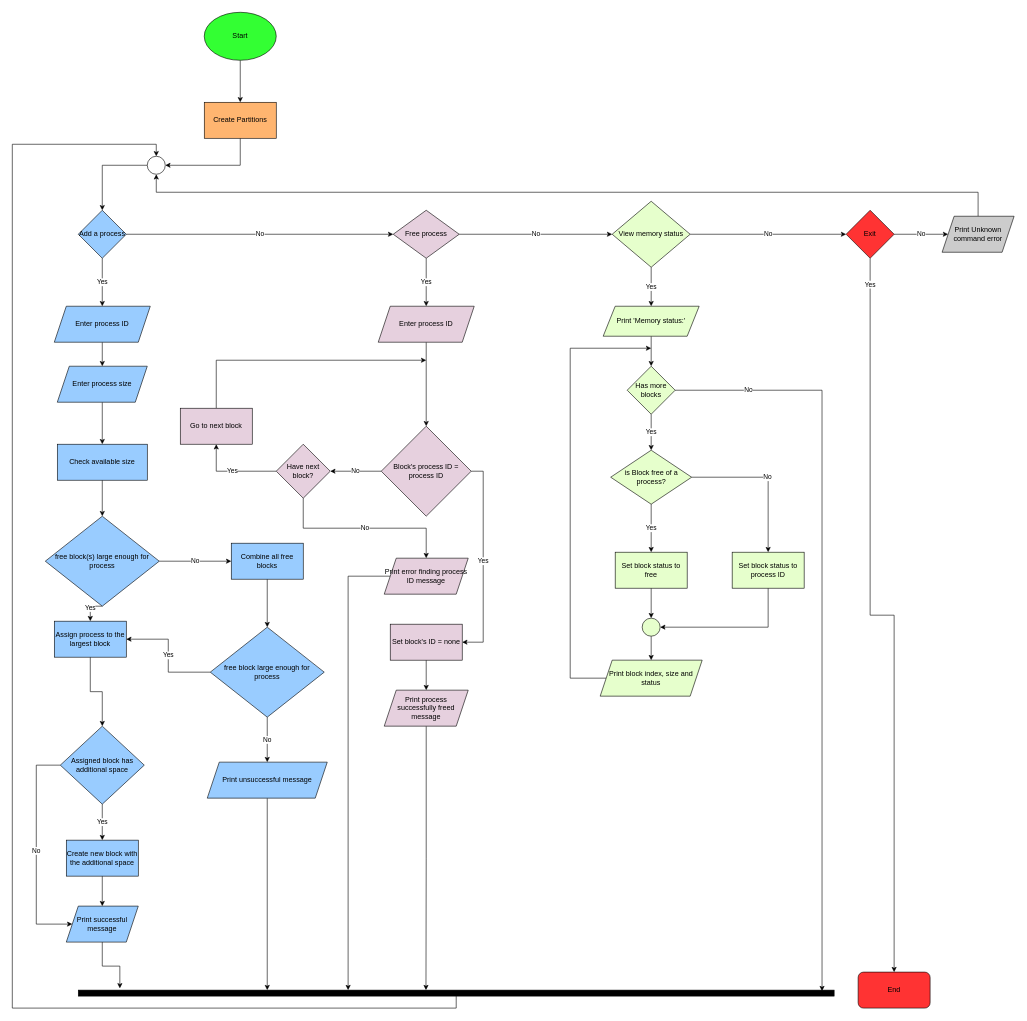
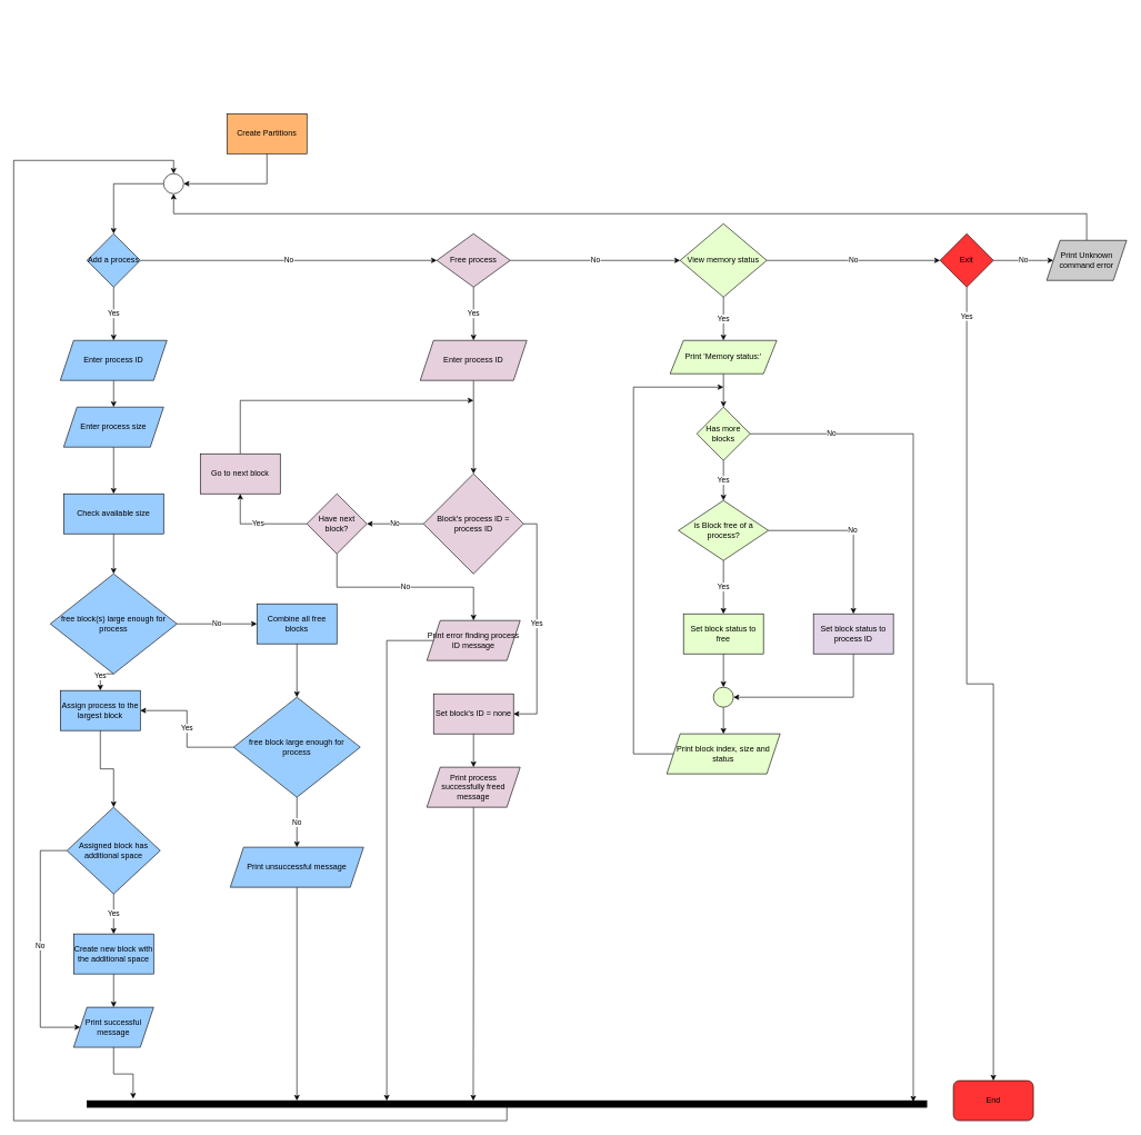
  <mxCell id="0" />
  <mxCell id="1" parent="0" />
  <mxCell id="2" value="No" style="edgeStyle=orthogonalEdgeStyle;rounded=0;orthogonalLoop=1;jettySize=auto;html=1;exitX=1;exitY=0.5;exitDx=0;exitDy=0;entryX=0;entryY=0.5;entryDx=0;entryDy=0;" edge="1" parent="1" source="3" target="11"><mxGeometry relative="1" as="geometry" /></mxCell>
  <mxCell id="3" value="Add a process" style="rhombus;whiteSpace=wrap;html=1;fillColor=#99CCFF;" vertex="1" parent="1"><mxGeometry x="130" y="350" width="80" height="80" as="geometry" /></mxCell>
  <mxCell id="4" style="edgeStyle=orthogonalEdgeStyle;rounded=0;orthogonalLoop=1;jettySize=auto;html=1;exitX=0.5;exitY=1;exitDx=0;exitDy=0;entryX=0.5;entryY=0;entryDx=0;entryDy=0;fillColor=#99CCFF;" edge="1" parent="1" source="5" target="7"><mxGeometry relative="1" as="geometry" /></mxCell>
  <mxCell id="5" value="Enter process ID" style="shape=parallelogram;perimeter=parallelogramPerimeter;whiteSpace=wrap;html=1;fixedSize=1;fillColor=#99CCFF;" vertex="1" parent="1"><mxGeometry x="90" y="510" width="160" height="60" as="geometry" /></mxCell>
  <mxCell id="6" style="edgeStyle=orthogonalEdgeStyle;rounded=0;orthogonalLoop=1;jettySize=auto;html=1;exitX=0.5;exitY=1;exitDx=0;exitDy=0;entryX=0.5;entryY=0;entryDx=0;entryDy=0;fillColor=#99CCFF;" edge="1" parent="1" source="7" target="19"><mxGeometry relative="1" as="geometry" /></mxCell>
  <mxCell id="7" value="Enter process size" style="shape=parallelogram;perimeter=parallelogramPerimeter;whiteSpace=wrap;html=1;fixedSize=1;fillColor=#99CCFF;" vertex="1" parent="1"><mxGeometry x="95" y="610" width="150" height="60" as="geometry" /></mxCell>
  <mxCell id="8" value="Yes" style="endArrow=classic;html=1;exitX=0.5;exitY=1;exitDx=0;exitDy=0;edgeStyle=orthogonalEdgeStyle;entryX=0.5;entryY=0;entryDx=0;entryDy=0;fillColor=#99CCFF;" edge="1" parent="1" source="3" target="5"><mxGeometry width="50" height="50" relative="1" as="geometry"><mxPoint y="420" as="sourcePoint" x="20" /><mxPoint x="70" y="370" as="targetPoint" /></mxGeometry></mxCell>
  <mxCell id="9" value="Yes" style="edgeStyle=orthogonalEdgeStyle;rounded=0;orthogonalLoop=1;jettySize=auto;html=1;exitX=0.5;exitY=1;exitDx=0;exitDy=0;entryX=0.5;entryY=0;entryDx=0;entryDy=0;" edge="1" parent="1" source="11" target="13"><mxGeometry relative="1" as="geometry" /></mxCell>
  <mxCell id="10" value="No" style="edgeStyle=orthogonalEdgeStyle;rounded=0;orthogonalLoop=1;jettySize=auto;html=1;exitX=1;exitY=0.5;exitDx=0;exitDy=0;entryX=0;entryY=0.5;entryDx=0;entryDy=0;fillColor=#E6D0DE;" edge="1" parent="1" source="11" target="57"><mxGeometry relative="1" as="geometry" /></mxCell>
  <mxCell id="11" value="Free process" style="rhombus;whiteSpace=wrap;html=1;fillColor=#E6D0DE;" vertex="1" parent="1"><mxGeometry x="655" y="350" width="110" height="80" as="geometry" /></mxCell>
  <mxCell id="12" style="edgeStyle=orthogonalEdgeStyle;rounded=0;orthogonalLoop=1;jettySize=auto;html=1;exitX=0.5;exitY=1;exitDx=0;exitDy=0;entryX=0.5;entryY=0;entryDx=0;entryDy=0;fillColor=#99CCFF;" edge="1" parent="1" source="13" target="41"><mxGeometry relative="1" as="geometry" /></mxCell>
  <mxCell id="13" value="Enter process ID" style="shape=parallelogram;perimeter=parallelogramPerimeter;whiteSpace=wrap;html=1;fixedSize=1;fillColor=#E6D0DE;" vertex="1" parent="1"><mxGeometry x="630" y="510" width="160" height="60" as="geometry" /></mxCell>
  <mxCell id="14" style="edgeStyle=orthogonalEdgeStyle;rounded=0;orthogonalLoop=1;jettySize=auto;html=1;exitX=0.5;exitY=1;exitDx=0;exitDy=0;entryX=1;entryY=0.5;entryDx=0;entryDy=0;fillColor=#E6FFCC;" edge="1" parent="1" source="15" target="81"><mxGeometry relative="1" as="geometry" /></mxCell>
  <mxCell id="15" value="Create Partitions" style="rounded=0;whiteSpace=wrap;html=1;fillColor=#FFB570;" vertex="1" parent="1"><mxGeometry x="340" width="120" height="60" as="geometry" y="170" /></mxCell>
- <mxCell id="16" style="edgeStyle=orthogonalEdgeStyle;rounded=0;orthogonalLoop=1;jettySize=auto;html=1;exitX=0.5;exitY=1;exitDx=0;exitDy=0;entryX=0.5;entryY=0;entryDx=0;entryDy=0;" edge="1" parent="1" source="17" target="15"><mxGeometry relative="1" as="geometry" /></mxCell>
- <mxCell id="17" value="Start" style="ellipse;whiteSpace=wrap;html=1;fillColor=#33FF33;" vertex="1" parent="1"><mxGeometry x="340" y="20" width="120" height="80" as="geometry" /></mxCell>
  <mxCell id="18" style="edgeStyle=orthogonalEdgeStyle;rounded=0;orthogonalLoop=1;jettySize=auto;html=1;exitX=0.5;exitY=1;exitDx=0;exitDy=0;entryX=0.5;entryY=0;entryDx=0;entryDy=0;" edge="1" parent="1" source="19" target="22"><mxGeometry relative="1" as="geometry" /></mxCell>
  <mxCell id="19" value="Check available size" style="rounded=0;whiteSpace=wrap;html=1;fillColor=#99CCFF;" vertex="1" parent="1"><mxGeometry x="95" y="740" width="150" height="60" as="geometry" /></mxCell>
  <mxCell id="20" value="Yes" style="edgeStyle=orthogonalEdgeStyle;rounded=0;orthogonalLoop=1;jettySize=auto;html=1;exitX=0.5;exitY=1;exitDx=0;exitDy=0;entryX=0.5;entryY=0;entryDx=0;entryDy=0;fillColor=#99CCFF;" edge="1" parent="1" source="22" target="24"><mxGeometry relative="1" as="geometry" /></mxCell>
  <mxCell id="21" value="No" style="edgeStyle=orthogonalEdgeStyle;rounded=0;orthogonalLoop=1;jettySize=auto;html=1;exitX=1;exitY=0.5;exitDx=0;exitDy=0;entryX=0;entryY=0.5;entryDx=0;entryDy=0;fillColor=#99CCFF;" edge="1" parent="1" source="22" target="33"><mxGeometry relative="1" as="geometry" /></mxCell>
  <mxCell id="22" value="free block(s) large enough for process" style="rhombus;whiteSpace=wrap;html=1;fillColor=#99CCFF;" vertex="1" parent="1"><mxGeometry x="75" y="860" width="190" height="150" as="geometry" /></mxCell>
  <mxCell id="23" style="edgeStyle=orthogonalEdgeStyle;rounded=0;orthogonalLoop=1;jettySize=auto;html=1;exitX=0.5;exitY=1;exitDx=0;exitDy=0;entryX=0.5;entryY=0;entryDx=0;entryDy=0;fillColor=#99CCFF;" edge="1" parent="1" source="24" target="27"><mxGeometry relative="1" as="geometry" /></mxCell>
  <mxCell id="24" value="Assign process to the largest block" style="rounded=0;whiteSpace=wrap;html=1;fillColor=#99CCFF;" vertex="1" parent="1"><mxGeometry x="90" y="1035" width="120" height="60" as="geometry" /></mxCell>
  <mxCell id="25" value="Yes" style="edgeStyle=orthogonalEdgeStyle;rounded=0;orthogonalLoop=1;jettySize=auto;html=1;exitX=0.5;exitY=1;exitDx=0;exitDy=0;entryX=0.5;entryY=0;entryDx=0;entryDy=0;fillColor=#99CCFF;" edge="1" parent="1" source="27" target="29"><mxGeometry relative="1" as="geometry" /></mxCell>
  <mxCell id="26" value="No" style="edgeStyle=orthogonalEdgeStyle;rounded=0;orthogonalLoop=1;jettySize=auto;html=1;exitX=0;exitY=0.5;exitDx=0;exitDy=0;entryX=0;entryY=0.5;entryDx=0;entryDy=0;fillColor=#99CCFF;" edge="1" parent="1" source="27" target="31"><mxGeometry relative="1" as="geometry"><Array as="points"><mxPoint x="60" y="1275" /><mxPoint x="60" y="1540" /></Array></mxGeometry></mxCell>
  <mxCell id="27" value="Assigned block has additional space" style="rhombus;whiteSpace=wrap;html=1;fillColor=#99CCFF;" vertex="1" parent="1"><mxGeometry x="100" y="1210" width="140" height="130" as="geometry" /></mxCell>
  <mxCell id="28" style="edgeStyle=orthogonalEdgeStyle;rounded=0;orthogonalLoop=1;jettySize=auto;html=1;exitX=0.5;exitY=1;exitDx=0;exitDy=0;entryX=0.5;entryY=0;entryDx=0;entryDy=0;fillColor=#99CCFF;" edge="1" parent="1" source="29" target="31"><mxGeometry relative="1" as="geometry" /></mxCell>
  <mxCell id="29" value="Create new block with the additional space" style="rounded=0;whiteSpace=wrap;html=1;fillColor=#99CCFF;" vertex="1" parent="1"><mxGeometry x="110" y="1400" width="120" height="60" as="geometry" /></mxCell>
  <mxCell id="30" style="edgeStyle=orthogonalEdgeStyle;rounded=0;orthogonalLoop=1;jettySize=auto;html=1;exitX=0.5;exitY=1;exitDx=0;exitDy=0;entryX=0.055;entryY=-0.3;entryDx=0;entryDy=0;entryPerimeter=0;fillColor=#E6FFCC;" edge="1" parent="1" source="31" target="54"><mxGeometry relative="1" as="geometry" /></mxCell>
  <mxCell id="31" value="Print successful message" style="shape=parallelogram;perimeter=parallelogramPerimeter;whiteSpace=wrap;html=1;fixedSize=1;fillColor=#99CCFF;" vertex="1" parent="1"><mxGeometry x="110" y="1510" width="120" height="60" as="geometry" /></mxCell>
  <mxCell id="32" style="edgeStyle=orthogonalEdgeStyle;rounded=0;orthogonalLoop=1;jettySize=auto;html=1;exitX=0.5;exitY=1;exitDx=0;exitDy=0;entryX=0.5;entryY=0;entryDx=0;entryDy=0;fillColor=#99CCFF;" edge="1" parent="1" source="33" target="36"><mxGeometry relative="1" as="geometry" /></mxCell>
  <mxCell id="33" value="Combine all free blocks" style="rounded=0;whiteSpace=wrap;html=1;fillColor=#99CCFF;" vertex="1" parent="1"><mxGeometry x="385" y="905" width="120" height="60" as="geometry" /></mxCell>
  <mxCell id="34" value="Yes" style="edgeStyle=orthogonalEdgeStyle;rounded=0;orthogonalLoop=1;jettySize=auto;html=1;exitX=0;exitY=0.5;exitDx=0;exitDy=0;entryX=1;entryY=0.5;entryDx=0;entryDy=0;fillColor=#99CCFF;" edge="1" parent="1" source="36" target="24"><mxGeometry relative="1" as="geometry" /></mxCell>
  <mxCell id="35" value="No" style="edgeStyle=orthogonalEdgeStyle;rounded=0;orthogonalLoop=1;jettySize=auto;html=1;exitX=0.5;exitY=1;exitDx=0;exitDy=0;entryX=0.5;entryY=0;entryDx=0;entryDy=0;fillColor=#99CCFF;" edge="1" parent="1" source="36" target="38"><mxGeometry relative="1" as="geometry" /></mxCell>
  <mxCell id="36" value="free block large enough for process" style="rhombus;whiteSpace=wrap;html=1;fillColor=#99CCFF;" vertex="1" parent="1"><mxGeometry x="350" y="1045" width="190" height="150" as="geometry" /></mxCell>
  <mxCell id="37" style="edgeStyle=orthogonalEdgeStyle;rounded=0;orthogonalLoop=1;jettySize=auto;html=1;exitX=0.5;exitY=1;exitDx=0;exitDy=0;entryX=0.25;entryY=0;entryDx=0;entryDy=0;fillColor=#E6FFCC;" edge="1" parent="1" source="38" target="54"><mxGeometry relative="1" as="geometry" /></mxCell>
  <mxCell id="38" value="Print unsuccessful message" style="shape=parallelogram;perimeter=parallelogramPerimeter;whiteSpace=wrap;html=1;fixedSize=1;fillColor=#99CCFF;" vertex="1" parent="1"><mxGeometry x="345" y="1270" width="200" height="60" as="geometry" /></mxCell>
  <mxCell id="39" value="No" style="edgeStyle=orthogonalEdgeStyle;rounded=0;orthogonalLoop=1;jettySize=auto;html=1;exitX=0;exitY=0.5;exitDx=0;exitDy=0;entryX=1;entryY=0.5;entryDx=0;entryDy=0;fillColor=#99CCFF;" edge="1" parent="1" source="41" target="46"><mxGeometry relative="1" as="geometry" /></mxCell>
  <mxCell id="40" value="Yes" style="edgeStyle=orthogonalEdgeStyle;rounded=0;orthogonalLoop=1;jettySize=auto;html=1;exitX=1;exitY=0.5;exitDx=0;exitDy=0;entryX=1;entryY=0.5;entryDx=0;entryDy=0;fillColor=#E6D0DE;" edge="1" parent="1" source="41" target="50"><mxGeometry relative="1" as="geometry" /></mxCell>
  <mxCell id="41" value="Block's process ID = process ID" style="rhombus;whiteSpace=wrap;html=1;fillColor=#E6D0DE;" vertex="1" parent="1"><mxGeometry x="635" y="710" width="150" height="150" as="geometry" /></mxCell>
  <mxCell id="42" style="edgeStyle=orthogonalEdgeStyle;rounded=0;orthogonalLoop=1;jettySize=auto;html=1;exitX=0.5;exitY=0;exitDx=0;exitDy=0;fillColor=#99CCFF;" edge="1" parent="1" source="43"><mxGeometry relative="1" as="geometry"><mxPoint x="710" y="600" as="targetPoint" /><Array as="points"><mxPoint x="360" y="600" /></Array></mxGeometry></mxCell>
  <mxCell id="43" value="Go to next block" style="rounded=0;whiteSpace=wrap;html=1;fillColor=#E6D0DE;" vertex="1" parent="1"><mxGeometry x="300" y="680" width="120" height="60" as="geometry" /></mxCell>
  <mxCell id="44" value="Yes" style="edgeStyle=orthogonalEdgeStyle;rounded=0;orthogonalLoop=1;jettySize=auto;html=1;exitX=0;exitY=0.5;exitDx=0;exitDy=0;entryX=0.5;entryY=1;entryDx=0;entryDy=0;fillColor=#99CCFF;" edge="1" parent="1" source="46" target="43"><mxGeometry relative="1" as="geometry" /></mxCell>
  <mxCell id="45" value="No" style="edgeStyle=orthogonalEdgeStyle;rounded=0;orthogonalLoop=1;jettySize=auto;html=1;exitX=0.5;exitY=1;exitDx=0;exitDy=0;entryX=0.5;entryY=0;entryDx=0;entryDy=0;fillColor=#99CCFF;" edge="1" parent="1" source="46" target="48"><mxGeometry relative="1" as="geometry" /></mxCell>
  <mxCell id="46" value="Have next block?" style="rhombus;whiteSpace=wrap;html=1;fillColor=#E6D0DE;" vertex="1" parent="1"><mxGeometry x="460" y="740" width="90" height="90" as="geometry" /></mxCell>
  <mxCell id="47" style="edgeStyle=orthogonalEdgeStyle;rounded=0;orthogonalLoop=1;jettySize=auto;html=1;exitX=0;exitY=0.5;exitDx=0;exitDy=0;entryX=0.357;entryY=0;entryDx=0;entryDy=0;entryPerimeter=0;fillColor=#E6FFCC;" edge="1" parent="1" source="48" target="54"><mxGeometry relative="1" as="geometry"><Array as="points"><mxPoint x="580" y="960" /></Array></mxGeometry></mxCell>
  <mxCell id="48" value="Print error finding process ID message" style="shape=parallelogram;perimeter=parallelogramPerimeter;whiteSpace=wrap;html=1;fixedSize=1;fillColor=#E6D0DE;" vertex="1" parent="1"><mxGeometry x="640" y="930" width="140" height="60" as="geometry" /></mxCell>
  <mxCell id="49" style="edgeStyle=orthogonalEdgeStyle;rounded=0;orthogonalLoop=1;jettySize=auto;html=1;exitX=0.5;exitY=1;exitDx=0;exitDy=0;entryX=0.5;entryY=0;entryDx=0;entryDy=0;fillColor=#E6D0DE;" edge="1" parent="1" source="50" target="52"><mxGeometry relative="1" as="geometry" /></mxCell>
  <mxCell id="50" value="Set block's ID = none" style="rounded=0;whiteSpace=wrap;html=1;fillColor=#E6D0DE;" vertex="1" parent="1"><mxGeometry x="650" y="1040" width="120" height="60" as="geometry" /></mxCell>
  <mxCell id="51" style="edgeStyle=orthogonalEdgeStyle;rounded=0;orthogonalLoop=1;jettySize=auto;html=1;exitX=0.5;exitY=1;exitDx=0;exitDy=0;entryX=0.46;entryY=0;entryDx=0;entryDy=0;entryPerimeter=0;fillColor=#E6FFCC;" edge="1" parent="1" source="52" target="54"><mxGeometry relative="1" as="geometry" /></mxCell>
  <mxCell id="52" value="Print process successfully freed message" style="shape=parallelogram;perimeter=parallelogramPerimeter;whiteSpace=wrap;html=1;fixedSize=1;fillColor=#E6D0DE;" vertex="1" parent="1"><mxGeometry x="640" y="1150" width="140" height="60" as="geometry" /></mxCell>
  <mxCell id="53" style="edgeStyle=orthogonalEdgeStyle;rounded=0;orthogonalLoop=1;jettySize=auto;html=1;exitX=0.5;exitY=1;exitDx=0;exitDy=0;fillColor=#E6FFCC;entryX=0.5;entryY=0;entryDx=0;entryDy=0;" edge="1" parent="1" source="54" target="81"><mxGeometry relative="1" as="geometry"><mxPoint x="40" y="170" as="targetPoint" /><Array as="points"><mxPoint x="760" y="1680" /><mxPoint y="1680" x="20" /><mxPoint y="240" x="20" /><mxPoint x="260" y="240" /></Array></mxGeometry></mxCell>
  <mxCell id="54" value="" style="rounded=0;whiteSpace=wrap;html=1;fillColor=#000000;" vertex="1" parent="1"><mxGeometry x="130" y="1650" width="1260" height="10" as="geometry" /></mxCell>
  <mxCell id="55" value="Yes" style="edgeStyle=orthogonalEdgeStyle;rounded=0;orthogonalLoop=1;jettySize=auto;html=1;exitX=0.5;exitY=1;exitDx=0;exitDy=0;entryX=0.5;entryY=0;entryDx=0;entryDy=0;fillColor=#E6FFCC;" edge="1" parent="1" source="57" target="59"><mxGeometry relative="1" as="geometry" /></mxCell>
  <mxCell id="56" value="No" style="edgeStyle=orthogonalEdgeStyle;rounded=0;orthogonalLoop=1;jettySize=auto;html=1;exitX=1;exitY=0.5;exitDx=0;exitDy=0;entryX=0;entryY=0.5;entryDx=0;entryDy=0;fillColor=#E6FFCC;" edge="1" parent="1" source="57" target="76"><mxGeometry relative="1" as="geometry" /></mxCell>
  <mxCell id="57" value="View memory status" style="rhombus;whiteSpace=wrap;html=1;fillColor=#E6FFCC;" vertex="1" parent="1"><mxGeometry x="1020" y="335" width="130" height="110" as="geometry" /></mxCell>
  <mxCell id="58" style="edgeStyle=orthogonalEdgeStyle;rounded=0;orthogonalLoop=1;jettySize=auto;html=1;exitX=0.5;exitY=1;exitDx=0;exitDy=0;entryX=0.5;entryY=0;entryDx=0;entryDy=0;fillColor=#E6FFCC;" edge="1" parent="1" source="59" target="67"><mxGeometry relative="1" as="geometry" /></mxCell>
  <mxCell id="59" value="Print 'Memory status:'" style="shape=parallelogram;perimeter=parallelogramPerimeter;whiteSpace=wrap;html=1;fixedSize=1;fillColor=#E6FFCC;" vertex="1" parent="1"><mxGeometry x="1005" y="510" width="160" height="50" as="geometry" /></mxCell>
  <mxCell id="60" value="Yes" style="edgeStyle=orthogonalEdgeStyle;rounded=0;orthogonalLoop=1;jettySize=auto;html=1;exitX=0.5;exitY=1;exitDx=0;exitDy=0;entryX=0.5;entryY=0;entryDx=0;entryDy=0;fillColor=#E6FFCC;" edge="1" parent="1" source="62" target="64"><mxGeometry relative="1" as="geometry" /></mxCell>
  <mxCell id="61" value="No" style="edgeStyle=orthogonalEdgeStyle;rounded=0;orthogonalLoop=1;jettySize=auto;html=1;exitX=1;exitY=0.5;exitDx=0;exitDy=0;entryX=0.5;entryY=0;entryDx=0;entryDy=0;fillColor=#E6FFCC;" edge="1" parent="1" source="62" target="71"><mxGeometry relative="1" as="geometry" /></mxCell>
  <mxCell id="62" value="is Block free of a process?" style="rhombus;whiteSpace=wrap;html=1;fillColor=#E6FFCC;" vertex="1" parent="1"><mxGeometry x="1017.5" y="750" width="135" height="90" as="geometry" /></mxCell>
  <mxCell id="63" style="edgeStyle=orthogonalEdgeStyle;rounded=0;orthogonalLoop=1;jettySize=auto;html=1;exitX=0.5;exitY=1;exitDx=0;exitDy=0;entryX=0.5;entryY=0;entryDx=0;entryDy=0;fillColor=#E6FFCC;" edge="1" parent="1" source="64" target="73"><mxGeometry relative="1" as="geometry" /></mxCell>
  <mxCell id="64" value="Set block status to free" style="rounded=0;whiteSpace=wrap;html=1;fillColor=#E6FFCC;" vertex="1" parent="1"><mxGeometry x="1025" y="920" width="120" height="60" as="geometry" /></mxCell>
  <mxCell id="65" value="Yes" style="edgeStyle=orthogonalEdgeStyle;rounded=0;orthogonalLoop=1;jettySize=auto;html=1;exitX=0.5;exitY=1;exitDx=0;exitDy=0;entryX=0.5;entryY=0;entryDx=0;entryDy=0;fillColor=#E6FFCC;" edge="1" parent="1" source="67" target="62"><mxGeometry relative="1" as="geometry" /></mxCell>
  <mxCell id="66" value="No" style="edgeStyle=orthogonalEdgeStyle;rounded=0;orthogonalLoop=1;jettySize=auto;html=1;exitX=1;exitY=0.5;exitDx=0;exitDy=0;fillColor=#E6D0DE;entryX=0.984;entryY=0.162;entryDx=0;entryDy=0;entryPerimeter=0;" edge="1" parent="1" source="67" target="54"><mxGeometry x="-0.805" relative="1" as="geometry"><mxPoint x="1370" y="1646" as="targetPoint" /><Array as="points"><mxPoint x="1370" y="650" /></Array><mxPoint as="offset" /></mxGeometry></mxCell>
  <mxCell id="67" value="Has more blocks" style="rhombus;whiteSpace=wrap;html=1;fillColor=#E6FFCC;" vertex="1" parent="1"><mxGeometry x="1045" y="610" width="80" height="80" as="geometry" /></mxCell>
  <mxCell id="68" style="edgeStyle=orthogonalEdgeStyle;rounded=0;orthogonalLoop=1;jettySize=auto;html=1;exitX=0;exitY=0.5;exitDx=0;exitDy=0;fillColor=#E6FFCC;" edge="1" parent="1" source="69"><mxGeometry relative="1" as="geometry"><mxPoint x="1085" y="580" as="targetPoint" /><Array as="points"><mxPoint x="950" y="1130" /><mxPoint x="950" y="580" /></Array></mxGeometry></mxCell>
  <mxCell id="69" value="Print block index, size and status" style="shape=parallelogram;perimeter=parallelogramPerimeter;whiteSpace=wrap;html=1;fixedSize=1;fillColor=#E6FFCC;" vertex="1" parent="1"><mxGeometry x="1000" y="1100" width="170" height="60" as="geometry" /></mxCell>
  <mxCell id="70" style="edgeStyle=orthogonalEdgeStyle;rounded=0;orthogonalLoop=1;jettySize=auto;html=1;exitX=0.5;exitY=1;exitDx=0;exitDy=0;entryX=1;entryY=0.5;entryDx=0;entryDy=0;fillColor=#E6FFCC;" edge="1" parent="1" source="71" target="73"><mxGeometry relative="1" as="geometry" /></mxCell>
- <mxCell id="71" value="Set block status to process ID" style="rounded=0;whiteSpace=wrap;html=1;fillColor=#E6FFCC;" vertex="1" parent="1"><mxGeometry x="1220" y="920" width="120" height="60" as="geometry" /></mxCell>
+ <mxCell id="71" value="Set block status to process ID" style="rounded=0;whiteSpace=wrap;html=1;fillColor=#e1d5e7;" vertex="1" parent="1"><mxGeometry x="1220" y="920" width="120" height="60" as="geometry" /></mxCell>
  <mxCell id="72" style="edgeStyle=orthogonalEdgeStyle;rounded=0;orthogonalLoop=1;jettySize=auto;html=1;exitX=0.5;exitY=1;exitDx=0;exitDy=0;entryX=0.5;entryY=0;entryDx=0;entryDy=0;fillColor=#E6FFCC;" edge="1" parent="1" source="73" target="69"><mxGeometry relative="1" as="geometry" /></mxCell>
  <mxCell id="73" value="" style="ellipse;whiteSpace=wrap;html=1;aspect=fixed;fillColor=#E6FFCC;" vertex="1" parent="1"><mxGeometry x="1070" y="1030" width="30" height="30" as="geometry" /></mxCell>
  <mxCell id="74" value="Yes" style="edgeStyle=orthogonalEdgeStyle;rounded=0;orthogonalLoop=1;jettySize=auto;html=1;exitX=0.5;exitY=1;exitDx=0;exitDy=0;fillColor=#E6FFCC;entryX=0.5;entryY=0;entryDx=0;entryDy=0;" edge="1" parent="1" source="76" target="79"><mxGeometry x="-0.929" relative="1" as="geometry"><mxPoint x="1450" y="1562" as="targetPoint" /><mxPoint as="offset" /></mxGeometry></mxCell>
  <mxCell id="75" value="No" style="edgeStyle=orthogonalEdgeStyle;rounded=0;orthogonalLoop=1;jettySize=auto;html=1;exitX=1;exitY=0.5;exitDx=0;exitDy=0;entryX=0;entryY=0.5;entryDx=0;entryDy=0;fillColor=#E6FFCC;" edge="1" parent="1" source="76" target="78"><mxGeometry relative="1" as="geometry" /></mxCell>
  <mxCell id="76" value="Exit" style="rhombus;whiteSpace=wrap;html=1;fillColor=#FF3333;" vertex="1" parent="1"><mxGeometry x="1410" y="350" width="80" height="80" as="geometry" /></mxCell>
  <mxCell id="77" style="edgeStyle=orthogonalEdgeStyle;rounded=0;orthogonalLoop=1;jettySize=auto;html=1;exitX=0.5;exitY=0;exitDx=0;exitDy=0;fillColor=#E6FFCC;entryX=0.5;entryY=1;entryDx=0;entryDy=0;" edge="1" parent="1" source="78" target="81"><mxGeometry relative="1" as="geometry"><mxPoint x="440" y="340" as="targetPoint" /><Array as="points"><mxPoint x="1630" y="320" /><mxPoint x="260" y="320" /></Array></mxGeometry></mxCell>
  <mxCell id="78" value="Print Unknown command error" style="shape=parallelogram;perimeter=parallelogramPerimeter;whiteSpace=wrap;html=1;fixedSize=1;fillColor=#CCCCCC;" vertex="1" parent="1"><mxGeometry x="1570" y="360" width="120" height="60" as="geometry" /></mxCell>
  <mxCell id="79" value="End" style="rounded=1;whiteSpace=wrap;html=1;fillColor=#FF3333;" vertex="1" parent="1"><mxGeometry x="1430" y="1620" width="120" height="60" as="geometry" /></mxCell>
  <mxCell id="80" style="edgeStyle=orthogonalEdgeStyle;rounded=0;orthogonalLoop=1;jettySize=auto;html=1;exitX=0;exitY=0.5;exitDx=0;exitDy=0;entryX=0.5;entryY=0;entryDx=0;entryDy=0;fillColor=#E6FFCC;" edge="1" parent="1" source="81" target="3"><mxGeometry relative="1" as="geometry" /></mxCell>
  <mxCell id="81" value="" style="ellipse;whiteSpace=wrap;html=1;aspect=fixed;fillColor=#FFFFFF;" vertex="1" parent="1"><mxGeometry x="245" y="260" width="30" height="30" as="geometry" /></mxCell>
